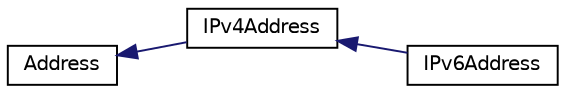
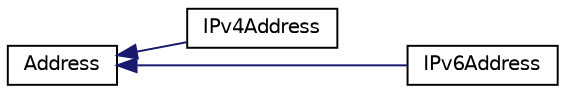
  digraph {
    rankdir=LR
    node [color=black fillcolor=white fontname=Helvetica fontsize=10 shape=record style=filled]
    edge [color=midnightblue dir=back fontname=Helvetica fontsize=10 labelfontname=Helvetica labelfontsize=10 style=solid]
    n1 [height=0.2 label=Address width=0.4]
    n2 [height=0.2 label=IPv4Address width=0.4]
    n3 [height=0.2 label=IPv6Address width=0.4]
    n1 -> n2
-   n2 -> n3
+   n1 -> n3
  }
